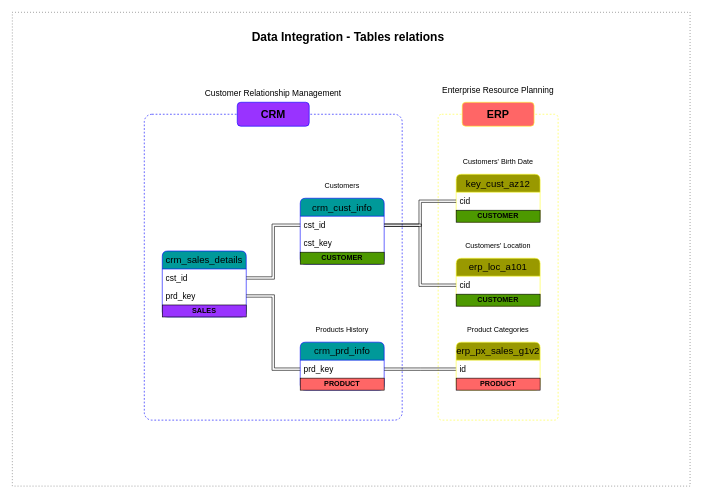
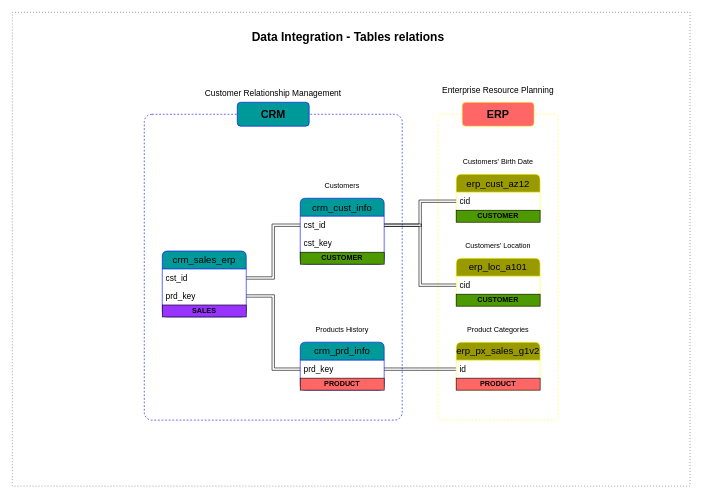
  <mxCell id="0" />
  <mxCell id="1" parent="0" />
  <mxCell id="2" value="" style="rounded=1;whiteSpace=wrap;html=1;fillColor=none;arcSize=3;dashed=1;strokeColor=#FFFF33;movable=1;resizable=1;rotatable=1;deletable=1;editable=1;locked=0;connectable=1;" parent="1" vertex="1"><mxGeometry x="730" y="190" width="200" height="510" as="geometry" /></mxCell>
  <mxCell id="3" value="" style="rounded=1;whiteSpace=wrap;html=1;fillColor=none;arcSize=3;dashed=1;strokeColor=#0000FF;" parent="1" vertex="1"><mxGeometry x="240" y="190" width="430" height="510" as="geometry" /></mxCell>
  <mxCell id="4" value="" style="rounded=0;whiteSpace=wrap;html=1;fillColor=none;dashed=1;dashPattern=1 4;strokeWidth=1;movable=0;resizable=0;rotatable=0;deletable=0;editable=0;locked=1;connectable=0;" parent="1" vertex="1"><mxGeometry x="20" y="20" width="1130" height="790" as="geometry" /></mxCell>
  <mxCell id="5" value="" style="edgeStyle=orthogonalEdgeStyle;rounded=0;orthogonalLoop=1;jettySize=auto;html=1;entryX=0;entryY=0.5;entryDx=0;entryDy=0;" parent="1" edge="1"><mxGeometry relative="1" as="geometry"><Array as="points"><mxPoint x="240" y="560" /><mxPoint x="240" y="500" /></Array></mxGeometry></mxCell>
  <mxCell id="6" value="" style="group" parent="1" vertex="1" connectable="0"><mxGeometry x="500" y="290" width="140" height="130" as="geometry" /></mxCell>
  <mxCell id="7" value="&lt;font style=&quot;font-size: 16px;&quot;&gt;crm_cust_info&lt;/font&gt;" style="swimlane;fontStyle=0;childLayout=stackLayout;horizontal=1;startSize=30;horizontalStack=0;resizeParent=1;resizeParentMax=0;resizeLast=0;collapsible=0;marginBottom=0;whiteSpace=wrap;html=1;rounded=1;arcSize=10;fillColor=#009999;strokeColor=#0000FF;expand=1;" parent="6" vertex="1"><mxGeometry y="40" width="140" height="110" as="geometry"><mxRectangle x="220" y="230" width="60" height="30" as="alternateBounds" /></mxGeometry></mxCell>
  <mxCell id="8" value="&lt;div&gt;&lt;font&gt;cst_id&lt;/font&gt;&lt;/div&gt;" style="text;strokeColor=none;fillColor=none;align=left;verticalAlign=middle;spacingLeft=4;spacingRight=4;overflow=hidden;points=[[0,0.5],[1,0.5]];portConstraint=eastwest;rotatable=0;whiteSpace=wrap;html=1;fontSize=14;" parent="7" vertex="1"><mxGeometry y="30" width="140" height="30" as="geometry" /></mxCell>
  <mxCell id="9" value="cst_key" style="text;strokeColor=none;fillColor=none;align=left;verticalAlign=middle;spacingLeft=4;spacingRight=4;overflow=hidden;points=[[0,0.5],[1,0.5]];portConstraint=eastwest;rotatable=0;whiteSpace=wrap;html=1;rounded=0;fontSize=14;" parent="7" vertex="1"><mxGeometry y="60" width="140" height="30" as="geometry" /></mxCell>
  <mxCell id="10" value="CUSTOMER" style="rounded=0;whiteSpace=wrap;html=1;fillColor=#4D9900;fontStyle=1" parent="7" vertex="1"><mxGeometry y="90" width="140" height="20" as="geometry" /></mxCell>
  <mxCell id="11" value="Customers" style="text;html=1;align=center;verticalAlign=middle;whiteSpace=wrap;rounded=0;fontSize=12;" parent="6" vertex="1"><mxGeometry width="140" height="40" as="geometry" /></mxCell>
  <mxCell id="12" value="" style="group" parent="1" vertex="1" connectable="0"><mxGeometry x="500" y="530" width="140" height="130" as="geometry" /></mxCell>
  <mxCell id="13" value="&lt;font style=&quot;font-size: 16px;&quot;&gt;crm_prd_info&lt;/font&gt;" style="swimlane;fontStyle=0;childLayout=stackLayout;horizontal=1;startSize=30;horizontalStack=0;resizeParent=1;resizeParentMax=0;resizeLast=0;collapsible=0;marginBottom=0;whiteSpace=wrap;html=1;rounded=1;arcSize=10;fillColor=#009999;strokeColor=#0000FF;expand=1;" parent="12" vertex="1"><mxGeometry y="40" width="140" height="80" as="geometry"><mxRectangle x="220" y="230" width="60" height="30" as="alternateBounds" /></mxGeometry></mxCell>
  <mxCell id="14" style="edgeStyle=orthogonalEdgeStyle;rounded=0;orthogonalLoop=1;jettySize=auto;html=1;shape=link;" parent="13" source="15" edge="1"><mxGeometry relative="1" as="geometry"><mxPoint x="260" y="45" as="targetPoint" /></mxGeometry></mxCell>
  <mxCell id="15" value="&lt;div&gt;&lt;font&gt;prd_key&lt;/font&gt;&lt;/div&gt;" style="text;strokeColor=none;fillColor=none;align=left;verticalAlign=middle;spacingLeft=4;spacingRight=4;overflow=hidden;points=[[0,0.5],[1,0.5]];portConstraint=eastwest;rotatable=0;whiteSpace=wrap;html=1;fontSize=14;" parent="13" vertex="1"><mxGeometry y="30" width="140" height="30" as="geometry" /></mxCell>
  <mxCell id="16" value="PRODUCT" style="rounded=0;whiteSpace=wrap;html=1;fillColor=#FF6666;fontStyle=1" parent="13" vertex="1"><mxGeometry y="60" width="140" height="20" as="geometry" /></mxCell>
  <mxCell id="17" value="Products History" style="text;html=1;align=center;verticalAlign=middle;whiteSpace=wrap;rounded=0;fontSize=12;" parent="12" vertex="1"><mxGeometry width="140" height="40" as="geometry" /></mxCell>
  <mxCell id="18" value="" style="group" parent="1" vertex="1" connectable="0"><mxGeometry x="270" y="378" width="140" height="130" as="geometry" /></mxCell>
- <mxCell id="19" value="&lt;font style=&quot;font-size: 16px;&quot;&gt;crm_sales_details&lt;/font&gt;" style="swimlane;fontStyle=0;childLayout=stackLayout;horizontal=1;startSize=30;horizontalStack=0;resizeParent=1;resizeParentMax=0;resizeLast=0;collapsible=0;marginBottom=0;whiteSpace=wrap;html=1;rounded=1;arcSize=10;fillColor=#009999;strokeColor=#0000FF;expand=1;" parent="18" vertex="1"><mxGeometry y="40" width="140" height="110" as="geometry"><mxRectangle x="220" y="230" width="60" height="30" as="alternateBounds" /></mxGeometry></mxCell>
+ <mxCell id="19" value="&lt;font style=&quot;font-size: 16px;&quot;&gt;crm_sales_erp&lt;/font&gt;" style="swimlane;fontStyle=0;childLayout=stackLayout;horizontal=1;startSize=30;horizontalStack=0;resizeParent=1;resizeParentMax=0;resizeLast=0;collapsible=0;marginBottom=0;whiteSpace=wrap;html=1;rounded=1;arcSize=10;fillColor=#009999;strokeColor=#0000FF;expand=1;" parent="18" vertex="1"><mxGeometry y="40" width="140" height="110" as="geometry"><mxRectangle x="220" y="230" width="60" height="30" as="alternateBounds" /></mxGeometry></mxCell>
  <mxCell id="20" value="cst_id" style="text;strokeColor=none;fillColor=none;align=left;verticalAlign=middle;spacingLeft=4;spacingRight=4;overflow=hidden;points=[[0,0.5],[1,0.5]];portConstraint=eastwest;rotatable=0;whiteSpace=wrap;html=1;fontSize=14;" parent="19" vertex="1"><mxGeometry y="30" width="140" height="30" as="geometry" /></mxCell>
  <mxCell id="21" value="&lt;div&gt;&lt;font&gt;prd_key&lt;/font&gt;&lt;/div&gt;" style="text;strokeColor=none;fillColor=none;align=left;verticalAlign=middle;spacingLeft=4;spacingRight=4;overflow=hidden;points=[[0,0.5],[1,0.5]];portConstraint=eastwest;rotatable=0;whiteSpace=wrap;html=1;fontSize=14;" parent="19" vertex="1"><mxGeometry y="60" width="140" height="30" as="geometry" /></mxCell>
  <mxCell id="22" value="SALES" style="rounded=0;whiteSpace=wrap;html=1;fillColor=#9933FF;fontStyle=1" parent="19" vertex="1"><mxGeometry y="90" width="140" height="20" as="geometry" /></mxCell>
  <mxCell id="23" style="edgeStyle=orthogonalEdgeStyle;rounded=0;orthogonalLoop=1;jettySize=auto;html=1;exitX=1;exitY=0.5;exitDx=0;exitDy=0;entryX=0;entryY=0.5;entryDx=0;entryDy=0;shape=link;" parent="1" source="20" target="8" edge="1"><mxGeometry relative="1" as="geometry" /></mxCell>
  <mxCell id="24" style="edgeStyle=orthogonalEdgeStyle;rounded=0;orthogonalLoop=1;jettySize=auto;html=1;exitX=1;exitY=0.5;exitDx=0;exitDy=0;entryX=0;entryY=0.5;entryDx=0;entryDy=0;shape=link;" parent="1" source="21" target="15" edge="1"><mxGeometry relative="1" as="geometry" /></mxCell>
  <mxCell id="25" value="" style="group" parent="1" vertex="1" connectable="0"><mxGeometry x="760" y="250" width="140" height="130" as="geometry" /></mxCell>
- <mxCell id="26" value="&lt;font style=&quot;font-size: 16px;&quot;&gt;key_cust_az12&lt;/font&gt;" style="swimlane;fontStyle=0;childLayout=stackLayout;horizontal=1;startSize=30;horizontalStack=0;resizeParent=1;resizeParentMax=0;resizeLast=0;collapsible=0;marginBottom=0;whiteSpace=wrap;html=1;rounded=1;arcSize=10;fillColor=#999900;strokeColor=#FFFF33;expand=1;" parent="25" vertex="1"><mxGeometry y="40.0" width="140" height="80" as="geometry"><mxRectangle x="220" y="230" width="60" height="30" as="alternateBounds" /></mxGeometry></mxCell>
+ <mxCell id="26" value="&lt;font style=&quot;font-size: 16px;&quot;&gt;erp_cust_az12&lt;/font&gt;" style="swimlane;fontStyle=0;childLayout=stackLayout;horizontal=1;startSize=30;horizontalStack=0;resizeParent=1;resizeParentMax=0;resizeLast=0;collapsible=0;marginBottom=0;whiteSpace=wrap;html=1;rounded=1;arcSize=10;fillColor=#999900;strokeColor=#FFFF33;expand=1;" parent="25" vertex="1"><mxGeometry y="40.0" width="140" height="80" as="geometry"><mxRectangle x="220" y="230" width="60" height="30" as="alternateBounds" /></mxGeometry></mxCell>
  <mxCell id="27" value="cid" style="text;strokeColor=none;fillColor=none;align=left;verticalAlign=middle;spacingLeft=4;spacingRight=4;overflow=hidden;points=[[0,0.5],[1,0.5]];portConstraint=eastwest;rotatable=0;whiteSpace=wrap;html=1;fontSize=14;" parent="26" vertex="1"><mxGeometry y="30" width="140" height="30" as="geometry" /></mxCell>
  <mxCell id="28" value="CUSTOMER" style="rounded=0;whiteSpace=wrap;html=1;fillColor=#4D9900;fontStyle=1" parent="26" vertex="1"><mxGeometry y="60" width="140" height="20" as="geometry" /></mxCell>
  <mxCell id="29" value="Customers' Birth Date" style="text;html=1;align=center;verticalAlign=middle;whiteSpace=wrap;rounded=0;fontSize=12;" parent="25" vertex="1"><mxGeometry width="140" height="40.0" as="geometry" /></mxCell>
  <mxCell id="30" value="" style="group" parent="1" vertex="1" connectable="0"><mxGeometry x="760" y="390" width="140" height="130" as="geometry" /></mxCell>
  <mxCell id="31" value="&lt;font style=&quot;font-size: 16px;&quot;&gt;erp_loc_a101&lt;/font&gt;" style="swimlane;fontStyle=0;childLayout=stackLayout;horizontal=1;startSize=30;horizontalStack=0;resizeParent=1;resizeParentMax=0;resizeLast=0;collapsible=0;marginBottom=0;whiteSpace=wrap;html=1;rounded=1;arcSize=10;fillColor=#999900;strokeColor=#FFFF33;expand=1;" parent="30" vertex="1"><mxGeometry y="40" width="140" height="80" as="geometry"><mxRectangle x="220" y="230" width="60" height="30" as="alternateBounds" /></mxGeometry></mxCell>
  <mxCell id="32" value="cid" style="text;strokeColor=none;fillColor=none;align=left;verticalAlign=middle;spacingLeft=4;spacingRight=4;overflow=hidden;points=[[0,0.5],[1,0.5]];portConstraint=eastwest;rotatable=0;whiteSpace=wrap;html=1;fontSize=14;" parent="31" vertex="1"><mxGeometry y="30" width="140" height="30" as="geometry" /></mxCell>
  <mxCell id="33" value="CUSTOMER" style="rounded=0;whiteSpace=wrap;html=1;fillColor=#4D9900;fontStyle=1" parent="31" vertex="1"><mxGeometry y="60" width="140" height="20" as="geometry" /></mxCell>
  <mxCell id="34" value="Customers' Location" style="text;html=1;align=center;verticalAlign=middle;whiteSpace=wrap;rounded=0;fontSize=12;" parent="30" vertex="1"><mxGeometry width="140" height="40" as="geometry" /></mxCell>
  <mxCell id="35" value="" style="group" parent="1" vertex="1" connectable="0"><mxGeometry x="760" y="530" width="140" height="130" as="geometry" /></mxCell>
  <mxCell id="36" value="&lt;font style=&quot;font-size: 16px;&quot;&gt;erp_px_sales_g1v2&lt;/font&gt;" style="swimlane;fontStyle=0;childLayout=stackLayout;horizontal=1;startSize=30;horizontalStack=0;resizeParent=1;resizeParentMax=0;resizeLast=0;collapsible=0;marginBottom=0;whiteSpace=wrap;html=1;rounded=1;arcSize=10;fillColor=#999900;strokeColor=#FFFF33;expand=1;" parent="35" vertex="1"><mxGeometry y="40" width="140" height="80" as="geometry"><mxRectangle x="220" y="230" width="60" height="30" as="alternateBounds" /></mxGeometry></mxCell>
  <mxCell id="37" value="id" style="text;strokeColor=none;fillColor=none;align=left;verticalAlign=middle;spacingLeft=4;spacingRight=4;overflow=hidden;points=[[0,0.5],[1,0.5]];portConstraint=eastwest;rotatable=0;whiteSpace=wrap;html=1;fontSize=14;" parent="36" vertex="1"><mxGeometry y="30" width="140" height="30" as="geometry" /></mxCell>
  <mxCell id="38" value="PRODUCT" style="rounded=0;whiteSpace=wrap;html=1;fillColor=#FF6666;fontStyle=1" parent="36" vertex="1"><mxGeometry y="60" width="140" height="20" as="geometry" /></mxCell>
  <mxCell id="39" value="Product Categories" style="text;html=1;align=center;verticalAlign=middle;whiteSpace=wrap;rounded=0;fontSize=12;" parent="35" vertex="1"><mxGeometry width="140" height="40" as="geometry" /></mxCell>
  <mxCell id="40" style="edgeStyle=orthogonalEdgeStyle;rounded=0;orthogonalLoop=1;jettySize=auto;html=1;entryX=0;entryY=0.5;entryDx=0;entryDy=0;shape=link;" parent="1" source="8" target="27" edge="1"><mxGeometry relative="1" as="geometry" /></mxCell>
  <mxCell id="41" style="edgeStyle=orthogonalEdgeStyle;rounded=0;orthogonalLoop=1;jettySize=auto;html=1;entryX=0;entryY=0.5;entryDx=0;entryDy=0;exitX=1;exitY=0.5;exitDx=0;exitDy=0;shape=link;" parent="1" source="8" target="32" edge="1"><mxGeometry relative="1" as="geometry"><mxPoint x="640" y="380" as="sourcePoint" /><mxPoint x="800" y="370" as="targetPoint" /><Array as="points"><mxPoint x="700" y="375" /><mxPoint x="700" y="475" /></Array></mxGeometry></mxCell>
- <mxCell id="42" value="CRM" style="rounded=1;whiteSpace=wrap;html=1;fillColor=#9933ff;strokeColor=#0000FF;fontSize=18;fontStyle=1;" parent="1" vertex="1"><mxGeometry x="395" y="170" width="120" height="40" as="geometry" /></mxCell>
+ <mxCell id="42" value="CRM" style="rounded=1;whiteSpace=wrap;html=1;fillColor=#009999;strokeColor=#0000FF;fontSize=18;fontStyle=1" parent="1" vertex="1"><mxGeometry x="395" y="170" width="120" height="40" as="geometry" /></mxCell>
  <mxCell id="43" value="Customer Relationship Management" style="text;html=1;align=center;verticalAlign=middle;whiteSpace=wrap;rounded=0;fontSize=14;" parent="1" vertex="1"><mxGeometry x="320" y="140" width="270" height="30" as="geometry" /></mxCell>
  <mxCell id="44" value="ERP" style="rounded=1;whiteSpace=wrap;html=1;fillColor=#ff6666;strokeColor=#FFFF33;fontSize=18;fontStyle=1;" parent="1" vertex="1"><mxGeometry x="770" y="170" width="120" height="40" as="geometry" /></mxCell>
  <mxCell id="45" value="Enterprise Resource Planning" style="text;html=1;align=center;verticalAlign=middle;whiteSpace=wrap;rounded=0;fontSize=14;" parent="1" vertex="1"><mxGeometry x="730" y="130" width="200" height="40" as="geometry" /></mxCell>
  <mxCell id="46" value="Data Integration - Tables relations" style="text;html=1;align=center;verticalAlign=middle;whiteSpace=wrap;rounded=0;fontSize=20;fontStyle=1" parent="1" vertex="1"><mxGeometry x="400" y="40" width="360" height="40" as="geometry" /></mxCell>
